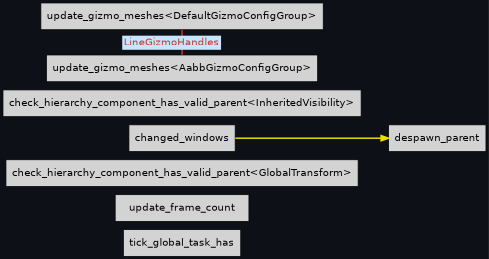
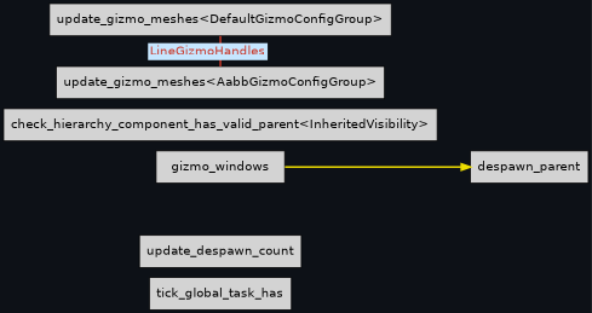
  digraph {
    bgcolor="#0d1117"
    compound=true
    fontname="DejaVu Sans"
    nodesep=0.15
    rankdir=LR
    splines=spline
    node [fontname="DejaVu Sans" shape=box style=filled]
    edge [fontname="DejaVu Sans" penwidth=2]
    n1 [label=tick_global_task_has]
-   n2 [label=update_frame_count]
-   n3 [label="check_hierarchy_component_has_valid_parent<GlobalTransform>"]
-   n4 [label=changed_windows]
+   n2 [label=update_despawn_count]
+   n4 [label=gizmo_windows]
    n5 [label=despawn_parent]
    n6 [label="check_hierarchy_component_has_valid_parent<InheritedVisibility>"]
    n7 [label="update_gizmo_meshes<DefaultGizmoConfigGroup>"]
    n8 [label="update_gizmo_meshes<AabbGizmoConfigGroup>"]
    n4 -> n5 [color="#eede00"]
    n7 -> n8 [color="#c93526" constraint=false dir=none fontcolor="#c93526" label=<<table border="0" cellborder="0"><tr><td bgcolor="#c6e6ff">LineGizmoHandles</td></tr></table>>]
  }
